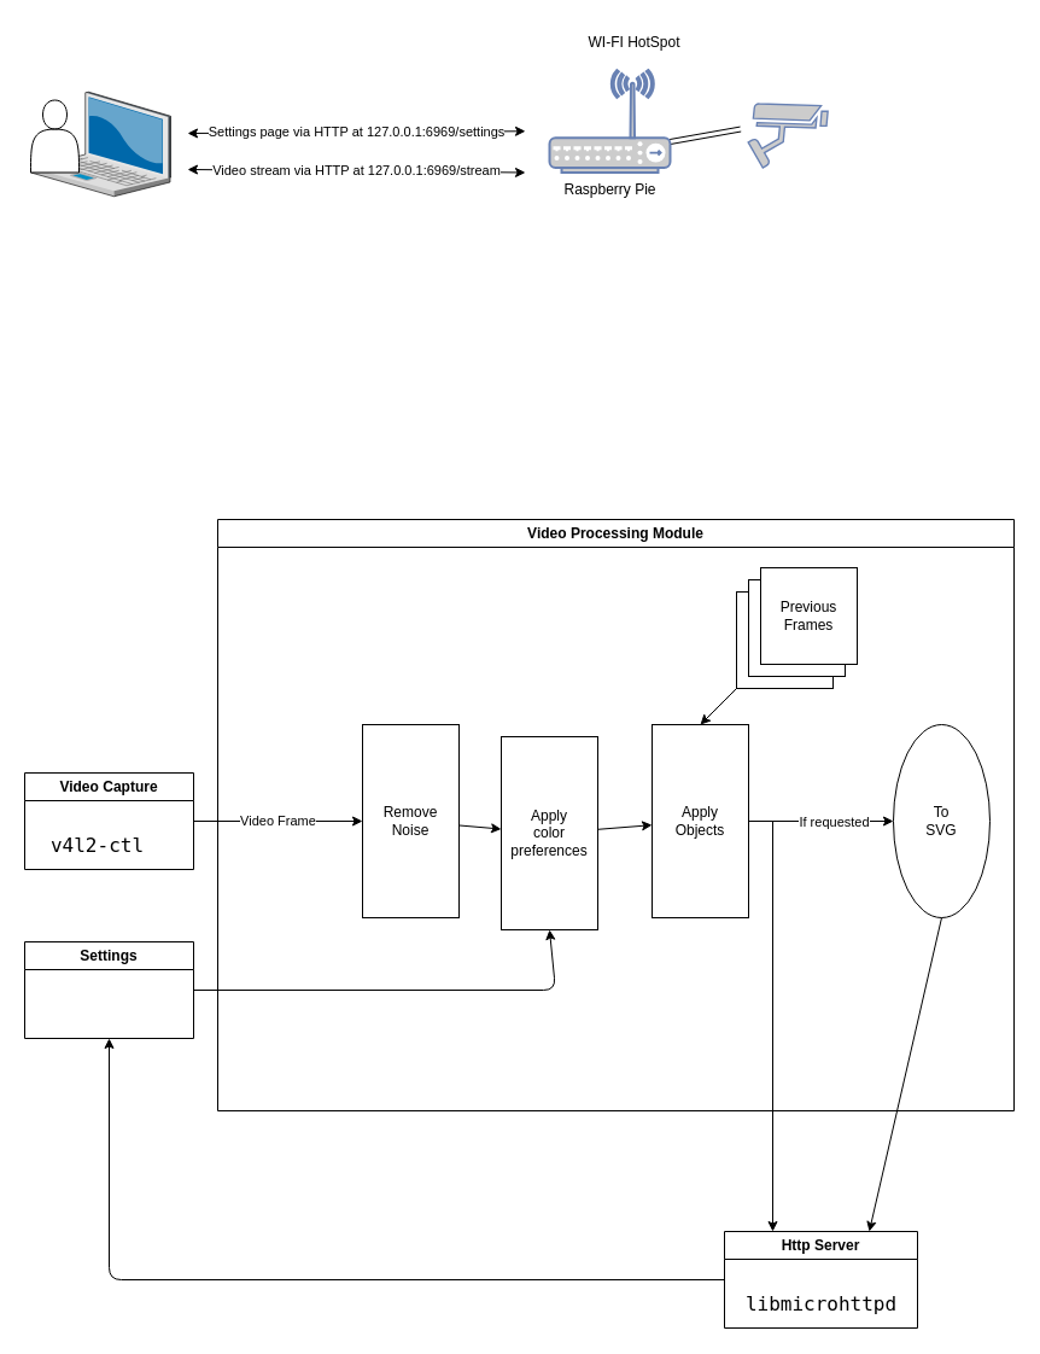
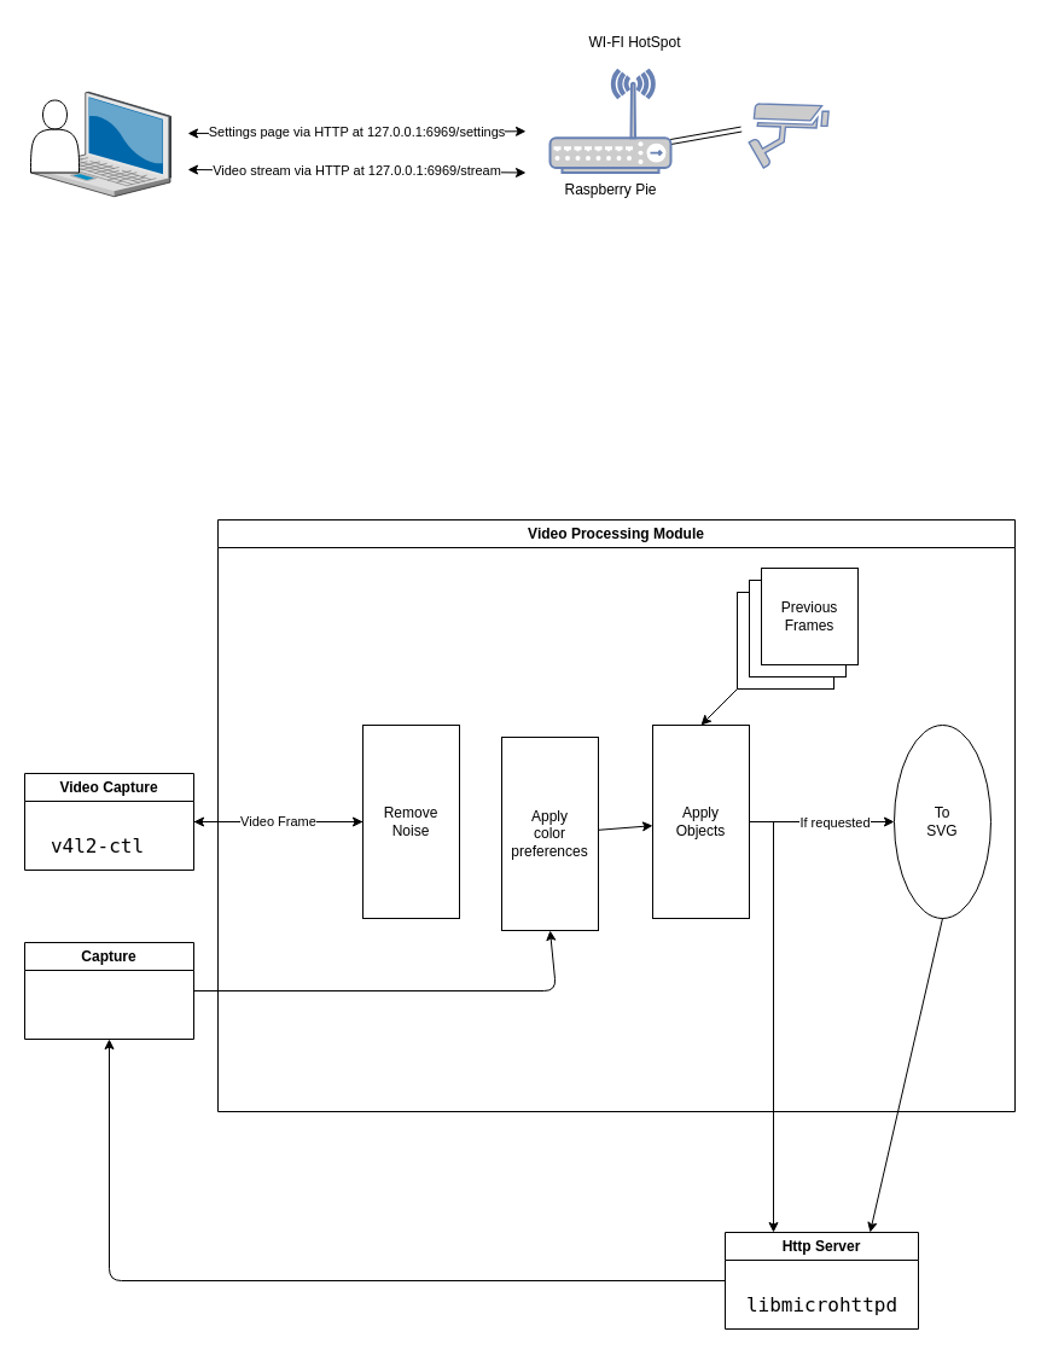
  <mxCell id="0" />
  <mxCell id="1" parent="0" />
  <mxCell id="2" value="" style="verticalLabelPosition=bottom;sketch=0;aspect=fixed;html=1;verticalAlign=top;strokeColor=none;align=center;outlineConnect=0;shape=mxgraph.citrix.laptop_2;fontColor=#000000;" parent="1" vertex="1"><mxGeometry x="25" y="75.75" width="116" height="86.5" as="geometry" /></mxCell>
  <mxCell id="3" value="" style="fontColor=#000000;verticalAlign=top;verticalLabelPosition=bottom;labelPosition=center;align=center;html=1;outlineConnect=0;fillColor=#CCCCCC;strokeColor=#6881B3;gradientColor=none;gradientDirection=north;strokeWidth=2;shape=mxgraph.networks.security_camera;rotation=-30;" parent="1" vertex="1"><mxGeometry x="615" y="75.75" width="70" height="48.5" as="geometry" /></mxCell>
  <mxCell id="4" style="edgeStyle=none;html=1;exitX=1;exitY=0.7;exitDx=0;exitDy=0;exitPerimeter=0;shape=link;fontColor=#000000;" parent="1" source="5" target="3" edge="1"><mxGeometry relative="1" as="geometry" /></mxCell>
  <mxCell id="5" value="Raspberry Pie" style="fontColor=#000000;verticalAlign=top;verticalLabelPosition=bottom;labelPosition=center;align=center;html=1;outlineConnect=0;fillColor=#CCCCCC;strokeColor=#6881B3;gradientColor=none;gradientDirection=north;strokeWidth=2;shape=mxgraph.networks.wireless_hub;direction=east;portConstraint=none;comic=0;enumerate=0;" parent="1" vertex="1"><mxGeometry x="455" y="57.5" width="100" height="85" as="geometry" /></mxCell>
  <mxCell id="6" value="WI-FI HotSpot" style="text;html=1;align=center;verticalAlign=middle;resizable=0;points=[];autosize=1;strokeColor=none;fillColor=none;fontColor=#000000;" parent="1" vertex="1"><mxGeometry x="475" y="20" width="100" height="30" as="geometry" /></mxCell>
  <mxCell id="7" value="Settings page via HTTP at 127.0.0.1:6969/settings" style="endArrow=classic;startArrow=classic;html=1;fontColor=#000000;" parent="1" edge="1"><mxGeometry x="0.003" width="50" height="50" relative="1" as="geometry"><mxPoint x="155" y="110" as="sourcePoint" /><mxPoint x="435" y="108.25" as="targetPoint" /><mxPoint as="offset" /></mxGeometry></mxCell>
  <mxCell id="8" value="Video stream via HTTP at 127.0.0.1:6969/stream" style="endArrow=classic;startArrow=classic;html=1;fontColor=#000000;" parent="1" edge="1"><mxGeometry width="50" height="50" relative="1" as="geometry"><mxPoint x="155" y="140" as="sourcePoint" /><mxPoint x="435" y="142.5" as="targetPoint" /></mxGeometry></mxCell>
- <mxCell id="9" value="" style="edgeStyle=none;html=1;fontColor=#000000;" parent="1" source="10" target="18" edge="1"><mxGeometry relative="1" as="geometry" /></mxCell>
+ <mxCell id="9" value="" style="edgeStyle=none;html=1;fontColor=#000000;" parent="1" source="10" target="24" edge="1"><mxGeometry relative="1" as="geometry" /></mxCell>
  <mxCell id="10" value="Remove &lt;br&gt;Noise" style="rounded=0;whiteSpace=wrap;html=1;comic=0;fontColor=#000000;" parent="1" vertex="1"><mxGeometry x="300" y="600" width="80" height="160" as="geometry" /></mxCell>
  <mxCell id="11" style="edgeStyle=none;html=1;fontColor=#000000;entryX=0.25;entryY=0;entryDx=0;entryDy=0;" parent="1" target="28" edge="1"><mxGeometry relative="1" as="geometry"><Array as="points" /><mxPoint x="640" y="680" as="sourcePoint" /><mxPoint x="620" y="900" as="targetPoint" /></mxGeometry></mxCell>
  <mxCell id="12" style="edgeStyle=none;html=1;entryX=0;entryY=0.5;entryDx=0;entryDy=0;fontColor=#000000;exitX=1;exitY=0.5;exitDx=0;exitDy=0;" parent="1" source="14" target="20" edge="1"><mxGeometry relative="1" as="geometry"><mxPoint x="640" y="680" as="sourcePoint" /><Array as="points" /></mxGeometry></mxCell>
  <mxCell id="13" value="If requested" style="edgeLabel;html=1;align=center;verticalAlign=middle;resizable=0;points=[];fontColor=#000000;" parent="12" vertex="1" connectable="0"><mxGeometry x="-0.288" y="1" relative="1" as="geometry"><mxPoint x="27" y="1" as="offset" /></mxGeometry></mxCell>
  <mxCell id="14" value="Apply&lt;br&gt;Objects" style="rounded=0;whiteSpace=wrap;html=1;comic=0;fontColor=#000000;" parent="1" vertex="1"><mxGeometry x="540" y="600" width="80" height="160" as="geometry" /></mxCell>
  <mxCell id="15" style="edgeStyle=none;html=1;exitX=0;exitY=1;exitDx=0;exitDy=0;entryX=0.5;entryY=0;entryDx=0;entryDy=0;fontColor=#000000;" parent="1" source="21" target="14" edge="1"><mxGeometry relative="1" as="geometry" /></mxCell>
  <mxCell id="16" value="Video Frame" style="endArrow=classic;html=1;fontColor=#000000;" parent="1" edge="1"><mxGeometry width="50" height="50" relative="1" as="geometry"><mxPoint x="160" y="680" as="sourcePoint" /><mxPoint x="300" y="680" as="targetPoint" /></mxGeometry></mxCell>
  <mxCell id="17" value="" style="edgeStyle=none;html=1;fontColor=#000000;" parent="1" source="18" target="14" edge="1"><mxGeometry relative="1" as="geometry" /></mxCell>
  <mxCell id="18" value="Apply&lt;br&gt;color preferences" style="rounded=0;whiteSpace=wrap;html=1;comic=0;fontColor=#000000;" parent="1" vertex="1"><mxGeometry x="415" y="610" width="80" height="160" as="geometry" /></mxCell>
  <mxCell id="19" value="Video Processing Module" style="swimlane;whiteSpace=wrap;html=1;comic=0;fontColor=#000000;" parent="1" vertex="1"><mxGeometry x="180" y="430" width="660" height="490" as="geometry" /></mxCell>
  <mxCell id="20" value="To&lt;br&gt;SVG" style="ellipse;whiteSpace=wrap;html=1;comic=0;fontColor=#000000;" parent="19" vertex="1"><mxGeometry x="560" y="170" width="80" height="160" as="geometry" /></mxCell>
  <mxCell id="21" value="" style="whiteSpace=wrap;html=1;aspect=fixed;comic=0;fontColor=#000000;" parent="19" vertex="1"><mxGeometry x="430" y="60" width="80" height="80" as="geometry" /></mxCell>
  <mxCell id="22" value="" style="whiteSpace=wrap;html=1;aspect=fixed;comic=0;fontColor=#000000;" parent="19" vertex="1"><mxGeometry x="440" y="50" width="80" height="80" as="geometry" /></mxCell>
  <mxCell id="23" value="Previous&lt;br&gt;Frames" style="whiteSpace=wrap;html=1;aspect=fixed;comic=0;fontColor=#000000;" parent="19" vertex="1"><mxGeometry x="450" y="40" width="80" height="80" as="geometry" /></mxCell>
  <mxCell id="24" value="Video Capture" style="swimlane;whiteSpace=wrap;html=1;comic=0;fontColor=#000000;" parent="1" vertex="1"><mxGeometry x="20" y="640" width="140" height="80" as="geometry" /></mxCell>
  <mxCell id="25" style="edgeStyle=none;html=1;exitX=1;exitY=0.5;exitDx=0;exitDy=0;entryX=0.5;entryY=1;entryDx=0;entryDy=0;fontColor=#000000;" parent="1" source="26" target="18" edge="1"><mxGeometry relative="1" as="geometry"><Array as="points"><mxPoint x="460" y="820" /></Array></mxGeometry></mxCell>
- <mxCell id="26" value="Settings" style="swimlane;whiteSpace=wrap;html=1;comic=0;fontColor=#000000;" parent="1" vertex="1"><mxGeometry x="20" y="780" width="140" height="80" as="geometry" /></mxCell>
+ <mxCell id="26" value="Capture" style="swimlane;whiteSpace=wrap;html=1;comic=0;fontColor=#000000;" parent="1" vertex="1"><mxGeometry x="20" y="780" width="140" height="80" as="geometry" /></mxCell>
  <mxCell id="27" style="edgeStyle=none;html=1;exitX=0;exitY=0.5;exitDx=0;exitDy=0;entryX=0.5;entryY=1;entryDx=0;entryDy=0;fontColor=#000000;" parent="1" source="28" target="26" edge="1"><mxGeometry relative="1" as="geometry"><Array as="points"><mxPoint x="90" y="1060" /></Array></mxGeometry></mxCell>
  <mxCell id="28" value="Http Server" style="swimlane;whiteSpace=wrap;html=1;comic=0;fontColor=#000000;startSize=23;" parent="1" vertex="1"><mxGeometry x="600" y="1020" width="160" height="80" as="geometry" /></mxCell>
  <mxCell id="29" value="&lt;div style=&quot;font-family: &amp;quot;MesloLGS NF&amp;quot;, &amp;quot;Droid Sans Mono&amp;quot;, &amp;quot;monospace&amp;quot;, monospace; font-size: 16px; line-height: 22px;&quot;&gt;&lt;div style=&quot;line-height: 22px;&quot;&gt;&lt;div style=&quot;line-height: 22px;&quot;&gt;libmicrohttpd&lt;/div&gt;&lt;/div&gt;&lt;/div&gt;" style="text;html=1;align=center;verticalAlign=middle;resizable=0;points=[];autosize=1;strokeColor=none;fillColor=none;fontColor=#000000;" parent="28" vertex="1"><mxGeometry x="5" y="40" width="150" height="40" as="geometry" /></mxCell>
  <mxCell id="30" style="edgeStyle=none;html=1;exitX=0.5;exitY=1;exitDx=0;exitDy=0;entryX=0.75;entryY=0;entryDx=0;entryDy=0;fontColor=#000000;" parent="1" source="20" target="28" edge="1"><mxGeometry relative="1" as="geometry"><mxPoint x="830" y="580" as="targetPoint" /></mxGeometry></mxCell>
  <mxCell id="31" value="" style="shape=actor;whiteSpace=wrap;html=1;fontColor=#000000;" parent="1" vertex="1"><mxGeometry x="25" y="82.5" width="40" height="60" as="geometry" /></mxCell>
  <mxCell id="32" value="&lt;div style=&quot;font-family: &amp;quot;MesloLGS NF&amp;quot;, &amp;quot;Droid Sans Mono&amp;quot;, &amp;quot;monospace&amp;quot;, monospace; font-size: 16px; line-height: 22px;&quot;&gt;&lt;div style=&quot;line-height: 22px;&quot;&gt;v4l2-ctl&lt;/div&gt;&lt;/div&gt;" style="text;html=1;align=center;verticalAlign=middle;resizable=0;points=[];autosize=1;strokeColor=none;fillColor=none;fontColor=#000000;" parent="1" vertex="1"><mxGeometry x="30" y="680" width="100" height="40" as="geometry" /></mxCell>
